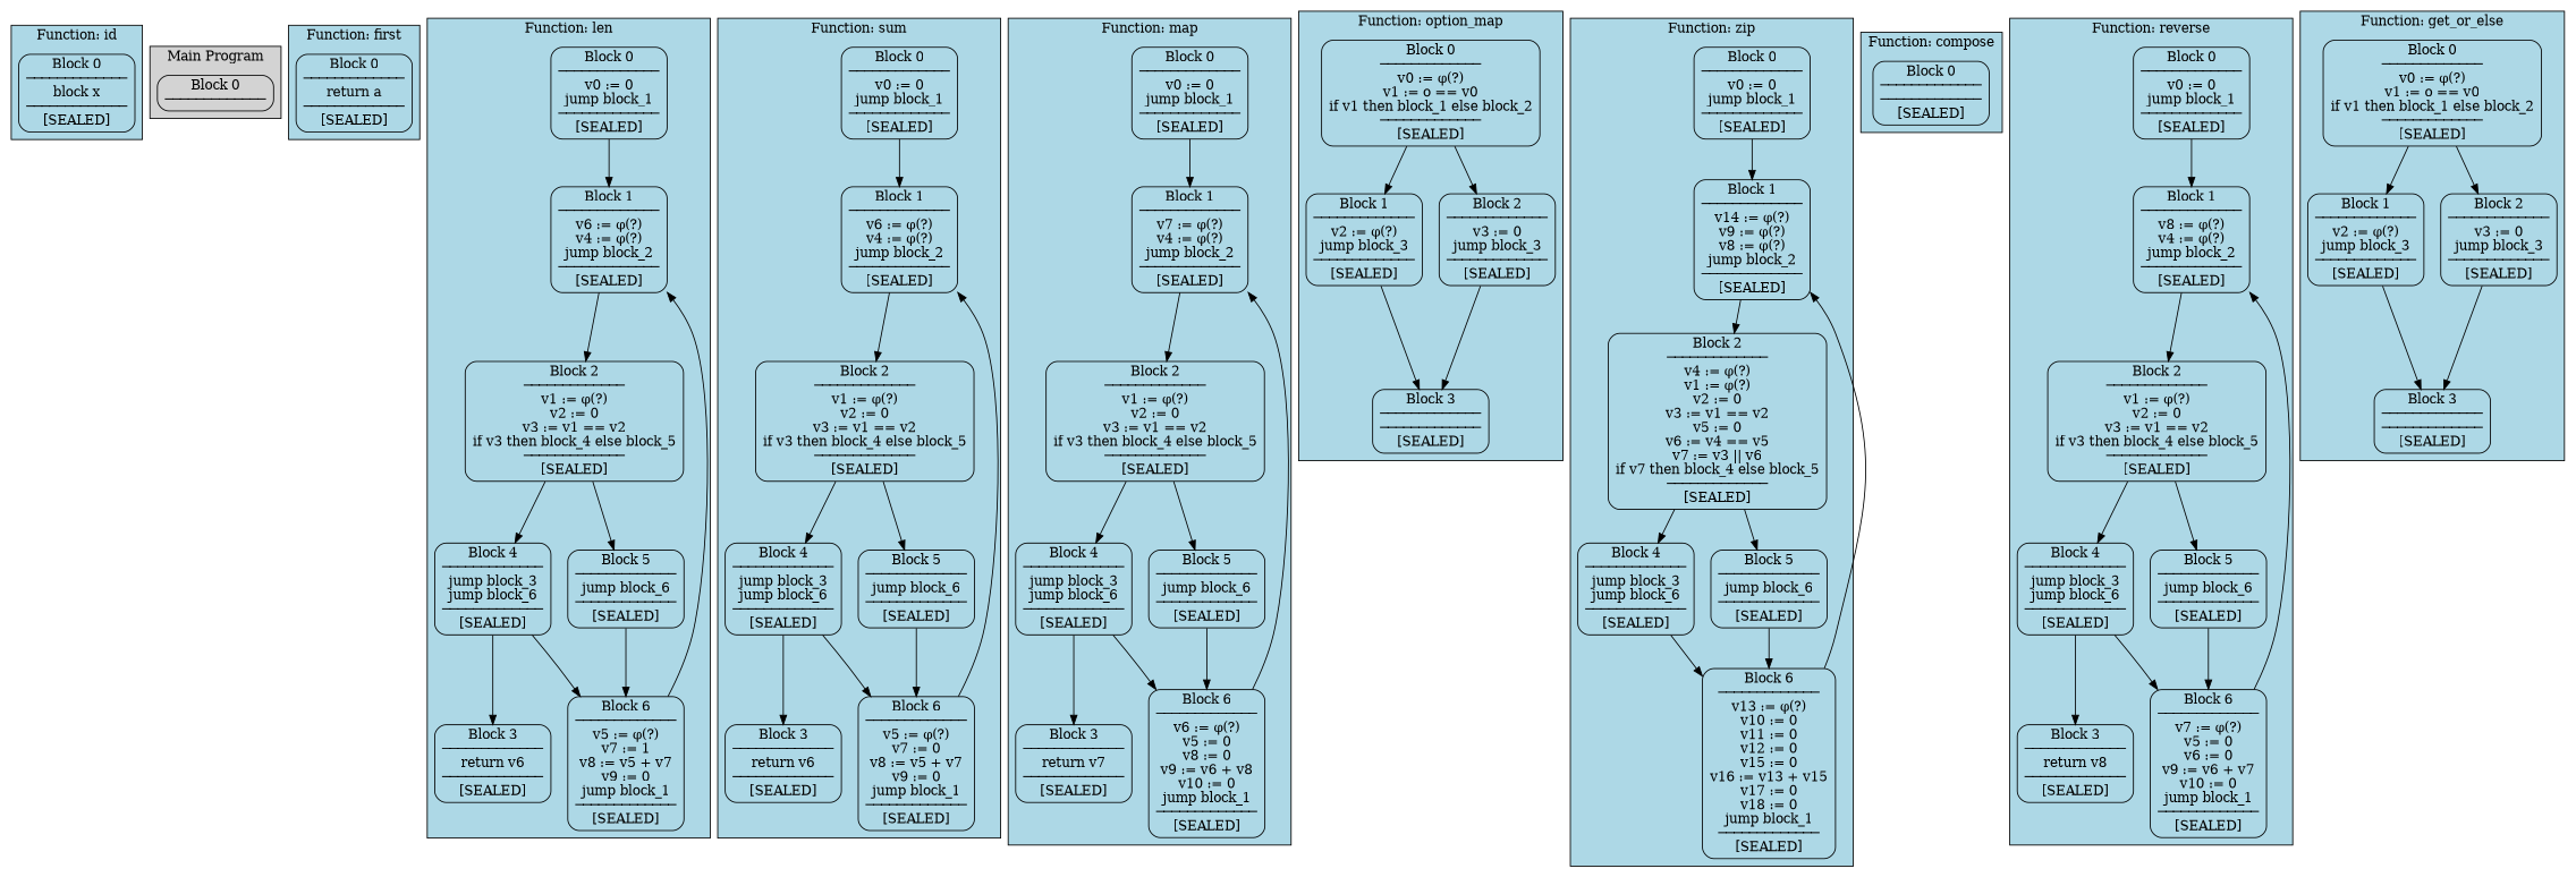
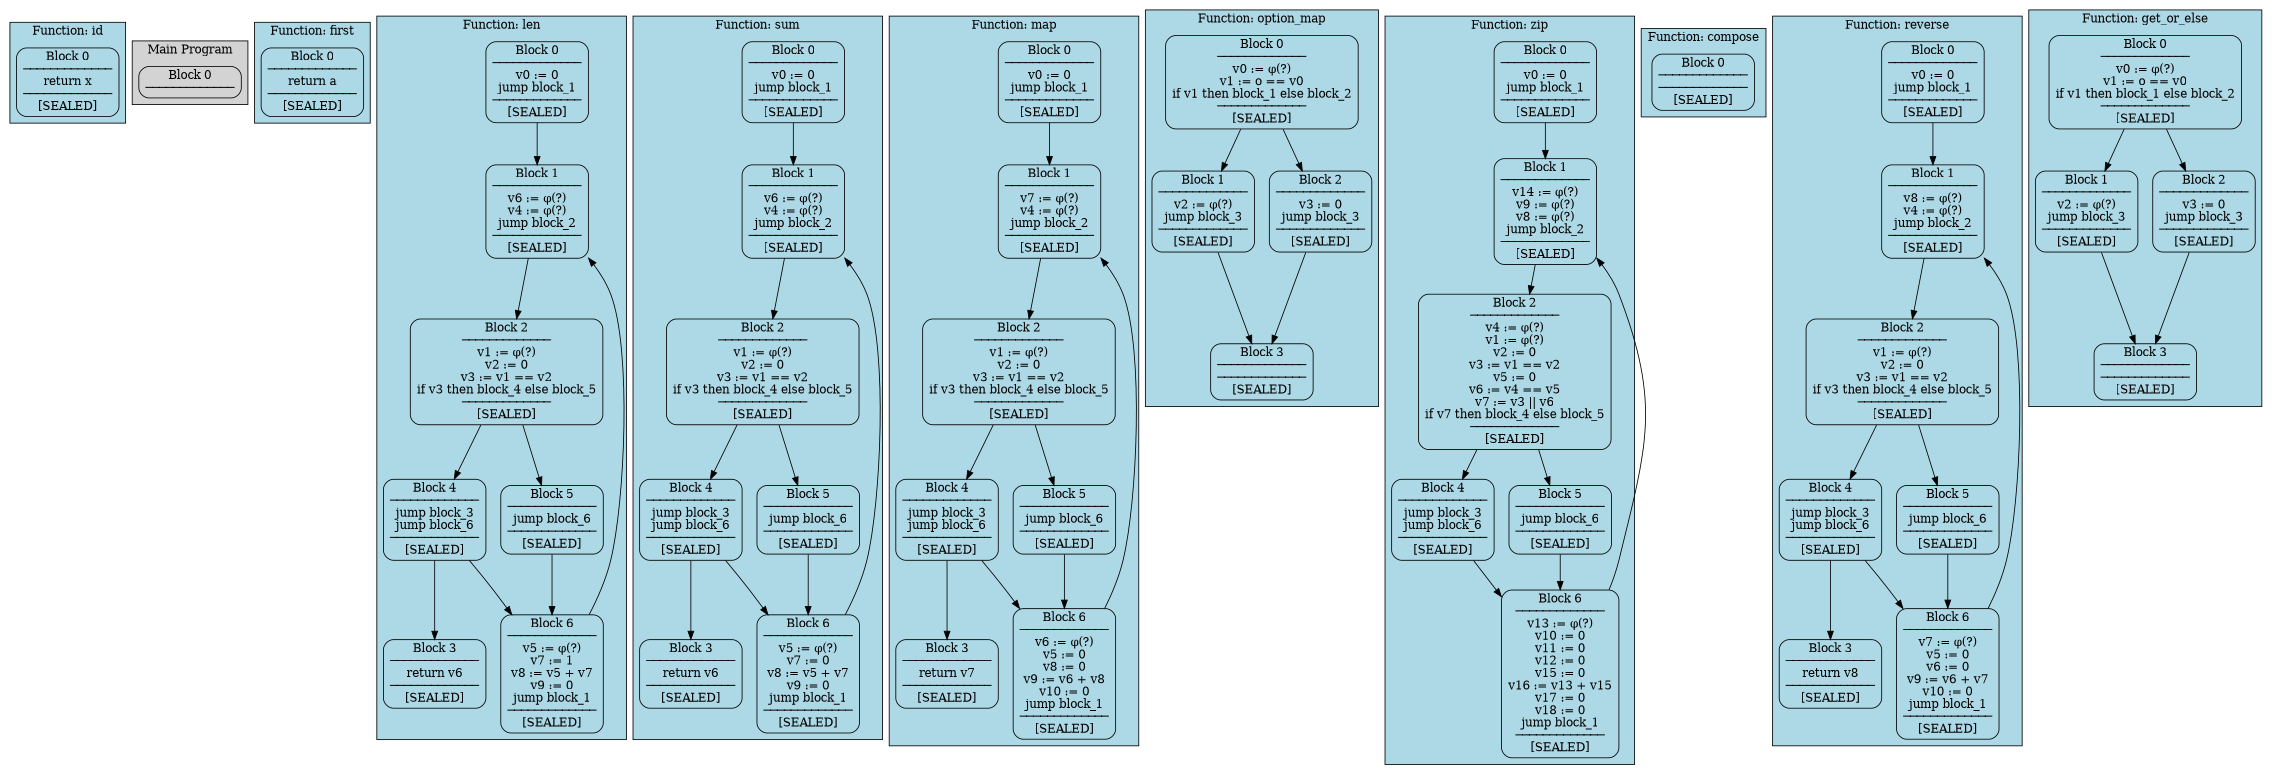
  digraph {
    fontname="DejaVu Serif"
    rankdir=TB
    node [fontname="DejaVu Serif" shape=box style=rounded]
    edge [fontname="DejaVu Serif"]
-   n1 [label="Block 0\n─────────────\nblock x\n─────────────\n[SEALED]\n"]
+   n1 [label="Block 0\n─────────────\nreturn x\n─────────────\n[SEALED]\n"]
    n2 [label="Block 0\n─────────────\n"]
    n3 [label="Block 0\n─────────────\nreturn a\n─────────────\n[SEALED]\n"]
    n4 [label="Block 0\n─────────────\nv0 := 0\njump block_1\n─────────────\n[SEALED]\n"]
    n5 [label="Block 1\n─────────────\nv6 := φ(?)\nv4 := φ(?)\njump block_2\n─────────────\n[SEALED]\n"]
    n6 [label="Block 2\n─────────────\nv1 := φ(?)\nv2 := 0\nv3 := v1 == v2\nif v3 then block_4 else block_5\n─────────────\n[SEALED]\n"]
    n7 [label="Block 4\n─────────────\njump block_3\njump block_6\n─────────────\n[SEALED]\n"]
    n8 [label="Block 5\n─────────────\njump block_6\n─────────────\n[SEALED]\n"]
    n9 [label="Block 3\n─────────────\nreturn v6\n─────────────\n[SEALED]\n"]
    n10 [label="Block 6\n─────────────\nv5 := φ(?)\nv7 := 1\nv8 := v5 + v7\nv9 := 0\njump block_1\n─────────────\n[SEALED]\n"]
    n11 [label="Block 0\n─────────────\nv0 := 0\njump block_1\n─────────────\n[SEALED]\n"]
    n12 [label="Block 1\n─────────────\nv6 := φ(?)\nv4 := φ(?)\njump block_2\n─────────────\n[SEALED]\n"]
    n13 [label="Block 2\n─────────────\nv1 := φ(?)\nv2 := 0\nv3 := v1 == v2\nif v3 then block_4 else block_5\n─────────────\n[SEALED]\n"]
    n14 [label="Block 4\n─────────────\njump block_3\njump block_6\n─────────────\n[SEALED]\n"]
    n15 [label="Block 5\n─────────────\njump block_6\n─────────────\n[SEALED]\n"]
    n16 [label="Block 3\n─────────────\nreturn v6\n─────────────\n[SEALED]\n"]
    n17 [label="Block 6\n─────────────\nv5 := φ(?)\nv7 := 0\nv8 := v5 + v7\nv9 := 0\njump block_1\n─────────────\n[SEALED]\n"]
    n18 [label="Block 0\n─────────────\nv0 := 0\njump block_1\n─────────────\n[SEALED]\n"]
    n19 [label="Block 1\n─────────────\nv7 := φ(?)\nv4 := φ(?)\njump block_2\n─────────────\n[SEALED]\n"]
    n20 [label="Block 2\n─────────────\nv1 := φ(?)\nv2 := 0\nv3 := v1 == v2\nif v3 then block_4 else block_5\n─────────────\n[SEALED]\n"]
    n21 [label="Block 4\n─────────────\njump block_3\njump block_6\n─────────────\n[SEALED]\n"]
    n22 [label="Block 5\n─────────────\njump block_6\n─────────────\n[SEALED]\n"]
    n23 [label="Block 3\n─────────────\nreturn v7\n─────────────\n[SEALED]\n"]
    n24 [label="Block 6\n─────────────\nv6 := φ(?)\nv5 := 0\nv8 := 0\nv9 := v6 + v8\nv10 := 0\njump block_1\n─────────────\n[SEALED]\n"]
    n25 [label="Block 0\n─────────────\nv0 := φ(?)\nv1 := o == v0\nif v1 then block_1 else block_2\n─────────────\n[SEALED]\n"]
    n26 [label="Block 1\n─────────────\nv2 := φ(?)\njump block_3\n─────────────\n[SEALED]\n"]
    n27 [label="Block 2\n─────────────\nv3 := 0\njump block_3\n─────────────\n[SEALED]\n"]
    n28 [label="Block 3\n─────────────\n─────────────\n[SEALED]\n"]
    n29 [label="Block 0\n─────────────\nv0 := 0\njump block_1\n─────────────\n[SEALED]\n"]
    n30 [label="Block 1\n─────────────\nv14 := φ(?)\nv9 := φ(?)\nv8 := φ(?)\njump block_2\n─────────────\n[SEALED]\n"]
    n31 [label="Block 2\n─────────────\nv4 := φ(?)\nv1 := φ(?)\nv2 := 0\nv3 := v1 == v2\nv5 := 0\nv6 := v4 == v5\nv7 := v3 || v6\nif v7 then block_4 else block_5\n─────────────\n[SEALED]\n"]
    n32 [label="Block 4\n─────────────\njump block_3\njump block_6\n─────────────\n[SEALED]\n"]
    n33 [label="Block 5\n─────────────\njump block_6\n─────────────\n[SEALED]\n"]
    n34 [label="Block 6\n─────────────\nv13 := φ(?)\nv10 := 0\nv11 := 0\nv12 := 0\nv15 := 0\nv16 := v13 + v15\nv17 := 0\nv18 := 0\njump block_1\n─────────────\n[SEALED]\n"]
    n35 [label="Block 0\n─────────────\n─────────────\n[SEALED]\n"]
    n36 [label="Block 0\n─────────────\nv0 := 0\njump block_1\n─────────────\n[SEALED]\n"]
    n37 [label="Block 1\n─────────────\nv8 := φ(?)\nv4 := φ(?)\njump block_2\n─────────────\n[SEALED]\n"]
    n38 [label="Block 2\n─────────────\nv1 := φ(?)\nv2 := 0\nv3 := v1 == v2\nif v3 then block_4 else block_5\n─────────────\n[SEALED]\n"]
    n39 [label="Block 4\n─────────────\njump block_3\njump block_6\n─────────────\n[SEALED]\n"]
    n40 [label="Block 5\n─────────────\njump block_6\n─────────────\n[SEALED]\n"]
    n41 [label="Block 3\n─────────────\nreturn v8\n─────────────\n[SEALED]\n"]
    n42 [label="Block 6\n─────────────\nv7 := φ(?)\nv5 := 0\nv6 := 0\nv9 := v6 + v7\nv10 := 0\njump block_1\n─────────────\n[SEALED]\n"]
    n43 [label="Block 0\n─────────────\nv0 := φ(?)\nv1 := o == v0\nif v1 then block_1 else block_2\n─────────────\n[SEALED]\n"]
    n44 [label="Block 1\n─────────────\nv2 := φ(?)\njump block_3\n─────────────\n[SEALED]\n"]
    n45 [label="Block 2\n─────────────\nv3 := 0\njump block_3\n─────────────\n[SEALED]\n"]
    n46 [label="Block 3\n─────────────\n─────────────\n[SEALED]\n"]
    subgraph cluster_1 {
      fillcolor=lightblue
      label="Function: id"
      style=filled
      n1
    }
    subgraph cluster_2 {
      fillcolor=lightgray
      label="Main Program"
      style=filled
      n2
    }
    subgraph cluster_3 {
      fillcolor=lightblue
      label="Function: first"
      style=filled
      n3
    }
    subgraph cluster_4 {
      fillcolor=lightblue
      label="Function: len"
      style=filled
      n4
      n5
      n6
      n7
      n8
      n9
      n10
    }
    subgraph cluster_5 {
      fillcolor=lightblue
      label="Function: sum"
      style=filled
      n11
      n12
      n13
      n14
      n15
      n16
      n17
    }
    subgraph cluster_6 {
      fillcolor=lightblue
      label="Function: map"
      style=filled
      n18
      n19
      n20
      n21
      n22
      n23
      n24
    }
    subgraph cluster_7 {
      fillcolor=lightblue
      label="Function: option_map"
      style=filled
      n25
      n26
      n27
      n28
    }
    subgraph cluster_8 {
      fillcolor=lightblue
      label="Function: zip"
      style=filled
      n29
      n30
      n31
      n32
      n33
      n34
    }
    subgraph cluster_9 {
      fillcolor=lightblue
      label="Function: compose"
      style=filled
      n35
    }
    subgraph cluster_10 {
      fillcolor=lightblue
      label="Function: reverse"
      style=filled
      n36
      n37
      n38
      n39
      n40
      n41
      n42
    }
    subgraph cluster_11 {
      fillcolor=lightblue
      label="Function: get_or_else"
      style=filled
      n43
      n44
      n45
      n46
    }
    n4 -> n5
    n5 -> n6
    n6 -> n7
    n6 -> n8
    n7 -> n9
    n7 -> n10
    n8 -> n10
    n10 -> n5
    n11 -> n12
    n12 -> n13
    n13 -> n14
    n13 -> n15
    n14 -> n16
    n14 -> n17
    n15 -> n17
    n17 -> n12
    n18 -> n19
    n19 -> n20
    n20 -> n21
    n20 -> n22
    n21 -> n23
    n21 -> n24
    n22 -> n24
    n24 -> n19
    n25 -> n26
    n25 -> n27
    n26 -> n28
    n27 -> n28
    n29 -> n30
    n30 -> n31
    n31 -> n32
    n31 -> n33
    n32 -> n34
    n33 -> n34
    n34 -> n30
    n36 -> n37
    n37 -> n38
    n38 -> n39
    n38 -> n40
    n39 -> n41
    n39 -> n42
    n40 -> n42
    n42 -> n37
    n43 -> n44
    n43 -> n45
    n44 -> n46
    n45 -> n46
  }
